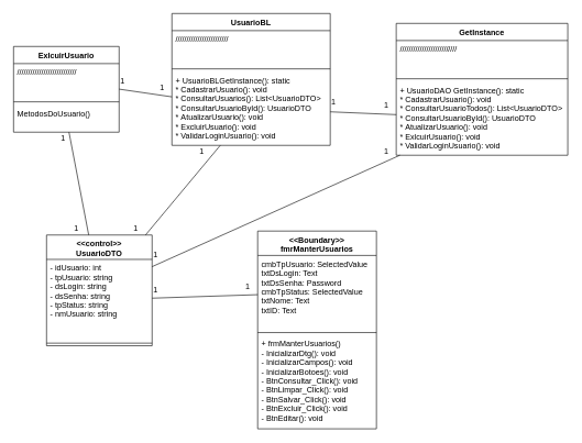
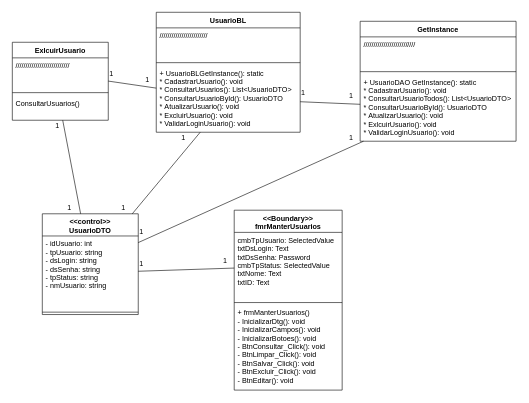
  <mxCell id="0" />
  <mxCell id="1" parent="0" />
  <mxCell id="2" value="&lt;&lt;Boundary&gt;&gt;&#10;fmrManterUsuarios" style="swimlane;fontStyle=1;align=center;verticalAlign=top;childLayout=stackLayout;horizontal=1;startSize=37;horizontalStack=0;resizeParent=1;resizeParentMax=0;resizeLast=0;collapsible=1;marginBottom=0;" parent="1" vertex="1"><mxGeometry x="390" y="350" width="180" height="300" as="geometry" /></mxCell>
  <mxCell id="3" value="cmbTpUsuario: SelectedValue&#10;txtDsLogin: Text&#10;txtDsSenha: Password &#10;cmbTpStatus: SelectedValue&#10;txtNome: Text &#10;txtID: Text" style="text;strokeColor=none;fillColor=none;align=left;verticalAlign=top;spacingLeft=4;spacingRight=4;overflow=hidden;rotatable=0;points=[[0,0.5],[1,0.5]];portConstraint=eastwest;" parent="2" vertex="1"><mxGeometry y="37" width="180" height="113" as="geometry" /></mxCell>
  <mxCell id="4" value="" style="line;strokeWidth=1;fillColor=none;align=left;verticalAlign=middle;spacingTop=-1;spacingLeft=3;spacingRight=3;rotatable=0;labelPosition=right;points=[];portConstraint=eastwest;" parent="2" vertex="1"><mxGeometry y="150" width="180" height="8" as="geometry" /></mxCell>
  <mxCell id="5" value="+ frmManterUsuarios()&#10;- InicializarDtg(): void&#10;- InicializarCampos(): void&#10;- InicializarBotoes(): void&#10;- BtnConsultar_Click(): void&#10;- BtnLimpar_Click(): void&#10;- BtnSalvar_Click(): void&#10;- BtnExcluir_Click(): void&#10;- BtnEditar(): void" style="text;strokeColor=none;fillColor=none;align=left;verticalAlign=top;spacingLeft=4;spacingRight=4;overflow=hidden;rotatable=0;points=[[0,0.5],[1,0.5]];portConstraint=eastwest;" parent="2" vertex="1"><mxGeometry y="158" width="180" height="142" as="geometry" /></mxCell>
  <mxCell id="6" value="&lt;&lt;control&gt;&gt;&#10;UsuarioDTO" style="swimlane;fontStyle=1;align=center;verticalAlign=top;childLayout=stackLayout;horizontal=1;startSize=37;horizontalStack=0;resizeParent=1;resizeParentMax=0;resizeLast=0;collapsible=1;marginBottom=0;" parent="1" vertex="1"><mxGeometry x="70" y="356" width="160" height="168" as="geometry" /></mxCell>
  <mxCell id="7" value="- idUsuario: int&#10;- tpUsuario: string&#10;- dsLogin: string&#10;- dsSenha: string&#10;- tpStatus: string&#10;- nmUsuario: string" style="text;strokeColor=none;fillColor=none;align=left;verticalAlign=top;spacingLeft=4;spacingRight=4;overflow=hidden;rotatable=0;points=[[0,0.5],[1,0.5]];portConstraint=eastwest;" parent="6" vertex="1"><mxGeometry y="37" width="160" height="123" as="geometry" /></mxCell>
  <mxCell id="8" value="" style="line;strokeWidth=1;fillColor=none;align=left;verticalAlign=middle;spacingTop=-1;spacingLeft=3;spacingRight=3;rotatable=0;labelPosition=right;points=[];portConstraint=eastwest;" parent="6" vertex="1"><mxGeometry y="160" width="160" height="8" as="geometry" /></mxCell>
  <mxCell id="9" value="ExlcuirUsuario" style="swimlane;fontStyle=1;align=center;verticalAlign=top;childLayout=stackLayout;horizontal=1;startSize=26;horizontalStack=0;resizeParent=1;resizeParentMax=0;resizeLast=0;collapsible=1;marginBottom=0;" parent="1" vertex="1"><mxGeometry y="70" width="160" height="130" as="geometry" x="20" /></mxCell>
  <mxCell id="10" value="///////////////////////////" style="text;strokeColor=none;fillColor=none;align=left;verticalAlign=top;spacingLeft=4;spacingRight=4;overflow=hidden;rotatable=0;points=[[0,0.5],[1,0.5]];portConstraint=eastwest;" parent="9" vertex="1"><mxGeometry y="26" width="160" height="54" as="geometry" /></mxCell>
  <mxCell id="11" value="" style="line;strokeWidth=1;fillColor=none;align=left;verticalAlign=middle;spacingTop=-1;spacingLeft=3;spacingRight=3;rotatable=0;labelPosition=right;points=[];portConstraint=eastwest;" parent="9" vertex="1"><mxGeometry y="80" width="160" height="8" as="geometry" /></mxCell>
- <mxCell id="12" value="MetodosDoUsuario()" style="text;strokeColor=none;fillColor=none;align=left;verticalAlign=top;spacingLeft=4;spacingRight=4;overflow=hidden;rotatable=0;points=[[0,0.5],[1,0.5]];portConstraint=eastwest;" parent="9" vertex="1"><mxGeometry y="88" width="160" height="42" as="geometry" /></mxCell>
+ <mxCell id="12" value="ConsultarUsuarios()" style="text;strokeColor=none;fillColor=none;align=left;verticalAlign=top;spacingLeft=4;spacingRight=4;overflow=hidden;rotatable=0;points=[[0,0.5],[1,0.5]];portConstraint=eastwest;" parent="9" vertex="1"><mxGeometry y="88" width="160" height="42" as="geometry" /></mxCell>
  <mxCell id="13" value="UsuarioBL" style="swimlane;fontStyle=1;align=center;verticalAlign=top;childLayout=stackLayout;horizontal=1;startSize=26;horizontalStack=0;resizeParent=1;resizeParentMax=0;resizeLast=0;collapsible=1;marginBottom=0;" parent="1" vertex="1"><mxGeometry x="260" y="20" width="240" height="200" as="geometry" /></mxCell>
  <mxCell id="14" value="////////////////////////" style="text;strokeColor=none;fillColor=none;align=left;verticalAlign=top;spacingLeft=4;spacingRight=4;overflow=hidden;rotatable=0;points=[[0,0.5],[1,0.5]];portConstraint=eastwest;" parent="13" vertex="1"><mxGeometry y="26" width="240" height="54" as="geometry" /></mxCell>
  <mxCell id="15" value="" style="line;strokeWidth=1;fillColor=none;align=left;verticalAlign=middle;spacingTop=-1;spacingLeft=3;spacingRight=3;rotatable=0;labelPosition=right;points=[];portConstraint=eastwest;" parent="13" vertex="1"><mxGeometry y="80" width="240" height="8" as="geometry" /></mxCell>
  <mxCell id="16" value="+ UsuarioBLGetInstance(): static&#10;* CadastrarUsuario(): void&#10;* ConsultarUsuarios(): List&lt;UsuarioDTO&gt;&#10;* ConsultarUsuarioById(): UsuarioDTO&#10;* AtualizarUsuario(): void&#10;* ExcluirUsuario(): void&#10;* ValidarLoginUsuario(): void&#10;" style="text;strokeColor=none;fillColor=none;align=left;verticalAlign=top;spacingLeft=4;spacingRight=4;overflow=hidden;rotatable=0;points=[[0,0.5],[1,0.5]];portConstraint=eastwest;" parent="13" vertex="1"><mxGeometry y="88" width="240" height="112" as="geometry" /></mxCell>
  <mxCell id="17" value="GetInstance" style="swimlane;fontStyle=1;align=center;verticalAlign=top;childLayout=stackLayout;horizontal=1;startSize=26;horizontalStack=0;resizeParent=1;resizeParentMax=0;resizeLast=0;collapsible=1;marginBottom=0;" parent="1" vertex="1"><mxGeometry x="600" y="35" width="260" height="200" as="geometry" /></mxCell>
  <mxCell id="18" value="//////////////////////////" style="text;strokeColor=none;fillColor=none;align=left;verticalAlign=top;spacingLeft=4;spacingRight=4;overflow=hidden;rotatable=0;points=[[0,0.5],[1,0.5]];portConstraint=eastwest;" parent="17" vertex="1"><mxGeometry y="26" width="260" height="54" as="geometry" /></mxCell>
  <mxCell id="19" value="" style="line;strokeWidth=1;fillColor=none;align=left;verticalAlign=middle;spacingTop=-1;spacingLeft=3;spacingRight=3;rotatable=0;labelPosition=right;points=[];portConstraint=eastwest;" parent="17" vertex="1"><mxGeometry y="80" width="260" height="8" as="geometry" /></mxCell>
  <mxCell id="20" value="+ UsuarioDAO GetInstance(): static&#10;* CadastrarUsuario(): void&#10;* ConsultarUsuarioTodos(): List&lt;UsuarioDTO&gt;&#10;* ConsultarUsuarioById(): UsuarioDTO&#10;* AtualizarUsuario(): void&#10;* ExlcuirUsuario(): void&#10;* ValidarLoginUsuario(): void" style="text;strokeColor=none;fillColor=none;align=left;verticalAlign=top;spacingLeft=4;spacingRight=4;overflow=hidden;rotatable=0;points=[[0,0.5],[1,0.5]];portConstraint=eastwest;" parent="17" vertex="1"><mxGeometry y="88" width="260" height="112" as="geometry" /></mxCell>
  <mxCell id="21" value="" style="endArrow=none;html=1;" parent="1" source="7" target="3" edge="1"><mxGeometry width="50" height="50" relative="1" as="geometry"><mxPoint x="30" y="590" as="sourcePoint" /><mxPoint x="110" y="580" as="targetPoint" /></mxGeometry></mxCell>
  <mxCell id="22" value="" style="endArrow=none;html=1;" parent="1" source="6" target="12" edge="1"><mxGeometry width="50" height="50" relative="1" as="geometry"><mxPoint x="120" y="335.333" as="sourcePoint" /><mxPoint x="280" y="330" as="targetPoint" /></mxGeometry></mxCell>
  <mxCell id="23" value="" style="endArrow=none;html=1;" parent="1" source="6" target="16" edge="1"><mxGeometry width="50" height="50" relative="1" as="geometry"><mxPoint x="209.908" y="371" as="sourcePoint" /><mxPoint x="180.023" y="215" as="targetPoint" /></mxGeometry></mxCell>
  <mxCell id="24" value="" style="endArrow=none;html=1;" parent="1" source="6" target="20" edge="1"><mxGeometry width="50" height="50" relative="1" as="geometry"><mxPoint x="329.908" y="426" as="sourcePoint" /><mxPoint x="300.023" y="270" as="targetPoint" /></mxGeometry></mxCell>
  <mxCell id="25" value="" style="endArrow=none;html=1;" parent="1" source="10" target="16" edge="1"><mxGeometry width="50" height="50" relative="1" as="geometry"><mxPoint x="200" as="sourcePoint" y="140" /><mxPoint x="250" y="90" as="targetPoint" /></mxGeometry></mxCell>
  <mxCell id="26" value="" style="endArrow=none;html=1;" parent="1" source="16" target="20" edge="1"><mxGeometry width="50" height="50" relative="1" as="geometry"><mxPoint x="530" y="120" as="sourcePoint" /><mxPoint x="580" y="70" as="targetPoint" /></mxGeometry></mxCell>
  <mxCell id="27" value="1" style="text;html=1;resizable=0;points=[];autosize=1;align=left;verticalAlign=top;spacingTop=-4;" vertex="1" parent="1"><mxGeometry x="500" y="144" width="20" height="20" as="geometry" /></mxCell>
  <mxCell id="28" value="1" style="text;html=1;resizable=0;points=[];autosize=1;align=left;verticalAlign=top;spacingTop=-4;" vertex="1" parent="1"><mxGeometry x="580" y="150" width="20" height="20" as="geometry" /></mxCell>
  <mxCell id="29" value="1" style="text;html=1;resizable=0;points=[];autosize=1;align=left;verticalAlign=top;spacingTop=-4;" vertex="1" parent="1"><mxGeometry x="180" y="113" width="20" height="20" as="geometry" /></mxCell>
  <mxCell id="30" value="1" style="text;html=1;resizable=0;points=[];autosize=1;align=left;verticalAlign=top;spacingTop=-4;" vertex="1" parent="1"><mxGeometry x="240" y="123" width="20" height="20" as="geometry" /></mxCell>
  <mxCell id="31" value="1" style="text;html=1;resizable=0;points=[];autosize=1;align=left;verticalAlign=top;spacingTop=-4;" vertex="1" parent="1"><mxGeometry x="90" y="200" width="20" height="20" as="geometry" /></mxCell>
  <mxCell id="32" value="1" style="text;html=1;resizable=0;points=[];autosize=1;align=left;verticalAlign=top;spacingTop=-4;" vertex="1" parent="1"><mxGeometry x="110" y="336" width="20" height="20" as="geometry" /></mxCell>
  <mxCell id="33" value="1" style="text;html=1;resizable=0;points=[];autosize=1;align=left;verticalAlign=top;spacingTop=-4;" vertex="1" parent="1"><mxGeometry x="300" y="220" width="20" height="20" as="geometry" /></mxCell>
  <mxCell id="34" value="1" style="text;html=1;resizable=0;points=[];autosize=1;align=left;verticalAlign=top;spacingTop=-4;" vertex="1" parent="1"><mxGeometry x="200" y="336" width="20" height="20" as="geometry" /></mxCell>
  <mxCell id="35" value="1" style="text;html=1;resizable=0;points=[];autosize=1;align=left;verticalAlign=top;spacingTop=-4;" vertex="1" parent="1"><mxGeometry x="230" y="377" width="20" height="20" as="geometry" /></mxCell>
  <mxCell id="36" value="1" style="text;html=1;resizable=0;points=[];autosize=1;align=left;verticalAlign=top;spacingTop=-4;" vertex="1" parent="1"><mxGeometry x="580" y="220" width="20" height="20" as="geometry" /></mxCell>
  <mxCell id="37" value="1" style="text;html=1;resizable=0;points=[];autosize=1;align=left;verticalAlign=top;spacingTop=-4;" vertex="1" parent="1"><mxGeometry x="230" y="430" width="20" height="20" as="geometry" /></mxCell>
  <mxCell id="38" value="1" style="text;html=1;resizable=0;points=[];autosize=1;align=left;verticalAlign=top;spacingTop=-4;" vertex="1" parent="1"><mxGeometry x="370" y="423.5" width="20" height="20" as="geometry" /></mxCell>
